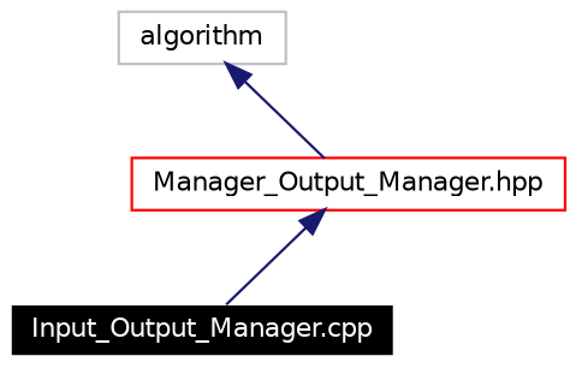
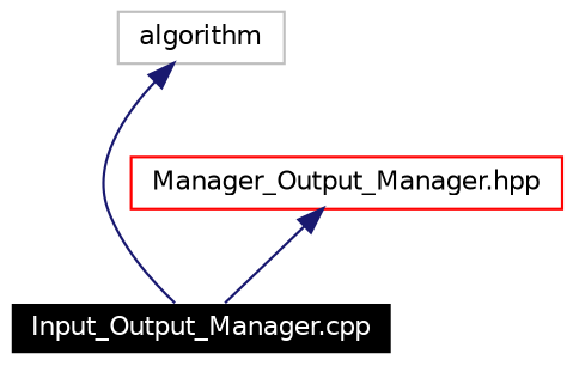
  digraph {
    node [fontname=Helvetica fontsize=10 shape=record]
    edge [color=midnightblue dir=back fontname=Helvetica fontsize=10 labelfontname=Helvetica labelfontsize=10 style=solid]
    n1 [color=white fillcolor=black fontcolor=white height=0.2 label="Input_Output_Manager.cpp" style=filled width=0.4]
    n2 [color=red height=0.2 label="Manager_Output_Manager.hpp" width=0.4]
    n3 [color=grey75 height=0.2 label=algorithm width=0.4]
    n2 -> n1
-   n3 -> n2
+   n3 -> n1
  }
